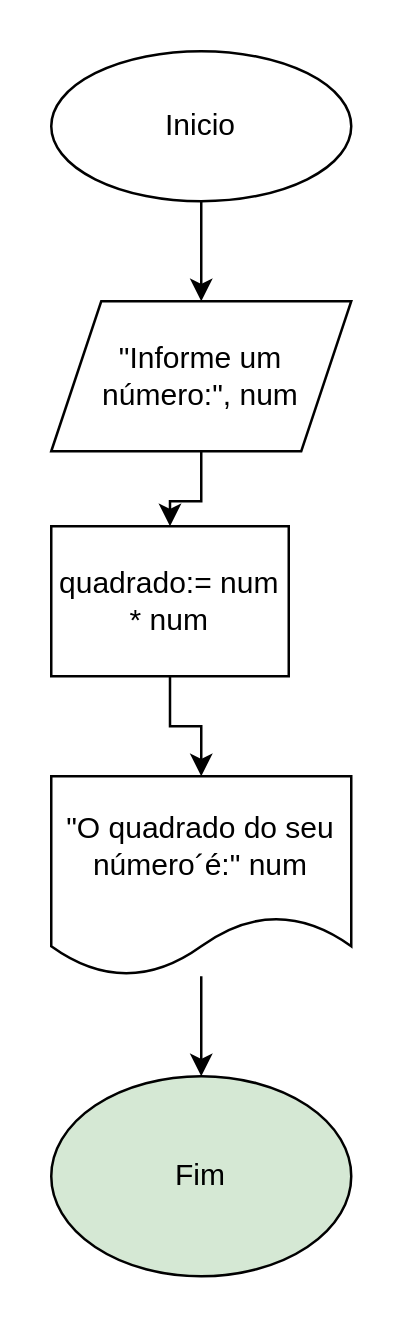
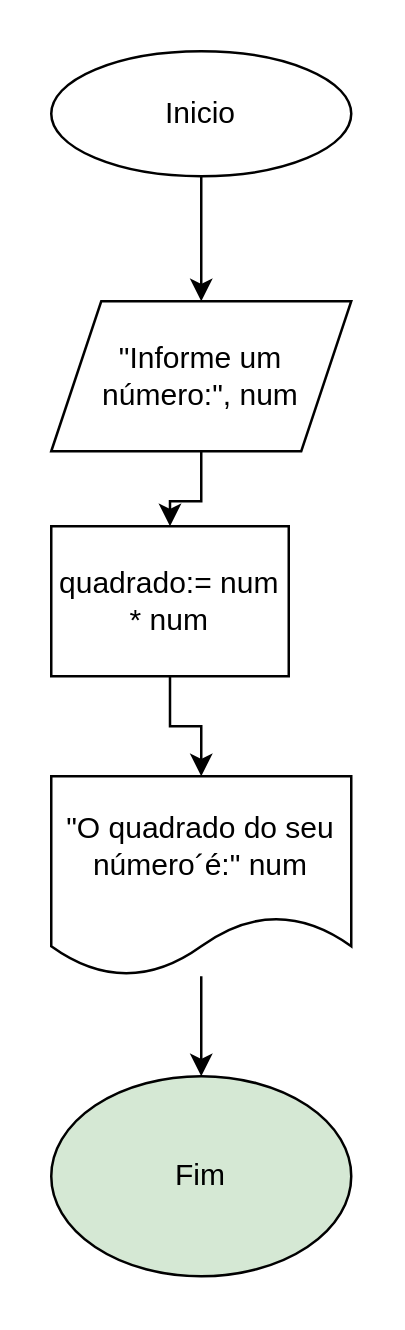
  <mxCell id="0" />
  <mxCell id="1" parent="0" />
  <mxCell id="2" style="edgeStyle=orthogonalEdgeStyle;rounded=0;orthogonalLoop=1;jettySize=auto;html=1;entryX=0.5;entryY=0;entryDx=0;entryDy=0;" edge="1" parent="1" source="3" target="5"><mxGeometry relative="1" as="geometry" /></mxCell>
- <mxCell id="3" value="Inicio" style="ellipse;whiteSpace=wrap;html=1;" vertex="1" parent="1"><mxGeometry x="20" y="20" width="120" height="60" as="geometry" /></mxCell>
+ <mxCell id="3" value="Inicio" style="ellipse;whiteSpace=wrap;html=1;" vertex="1" parent="1"><mxGeometry x="20" y="20" width="120" height="50" as="geometry" /></mxCell>
  <mxCell id="4" style="edgeStyle=orthogonalEdgeStyle;rounded=0;orthogonalLoop=1;jettySize=auto;html=1;entryX=0.5;entryY=0;entryDx=0;entryDy=0;" edge="1" parent="1" source="5" target="7"><mxGeometry relative="1" as="geometry" /></mxCell>
  <mxCell id="5" value="&quot;Informe um número:&quot;, num&lt;br&gt;" style="shape=parallelogram;perimeter=parallelogramPerimeter;whiteSpace=wrap;html=1;fixedSize=1;" vertex="1" parent="1"><mxGeometry x="20" y="120" width="120" height="60" as="geometry" /></mxCell>
  <mxCell id="6" value="" style="edgeStyle=orthogonalEdgeStyle;rounded=0;orthogonalLoop=1;jettySize=auto;html=1;" edge="1" parent="1" source="7" target="9"><mxGeometry relative="1" as="geometry" /></mxCell>
  <mxCell id="7" value="quadrado:= num * num" style="rounded=0;whiteSpace=wrap;html=1;" vertex="1" parent="1"><mxGeometry x="20" y="210" width="95" height="60" as="geometry" /></mxCell>
  <mxCell id="8" value="" style="edgeStyle=orthogonalEdgeStyle;rounded=0;orthogonalLoop=1;jettySize=auto;html=1;" edge="1" parent="1" source="9" target="10"><mxGeometry relative="1" as="geometry" /></mxCell>
  <mxCell id="9" value="&quot;O quadrado do seu número´é:&quot; num" style="shape=document;whiteSpace=wrap;html=1;boundedLbl=1;" vertex="1" parent="1"><mxGeometry x="20" y="310" width="120" height="80" as="geometry" /></mxCell>
  <mxCell id="10" value="Fim" style="ellipse;whiteSpace=wrap;html=1;fillColor=#d5e8d4;" vertex="1" parent="1"><mxGeometry x="20" y="430" width="120" height="80" as="geometry" /></mxCell>
